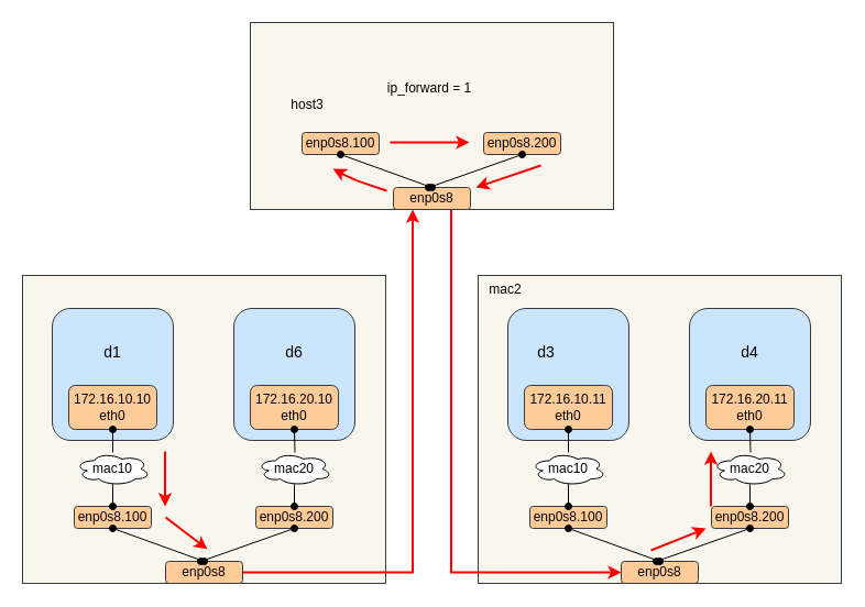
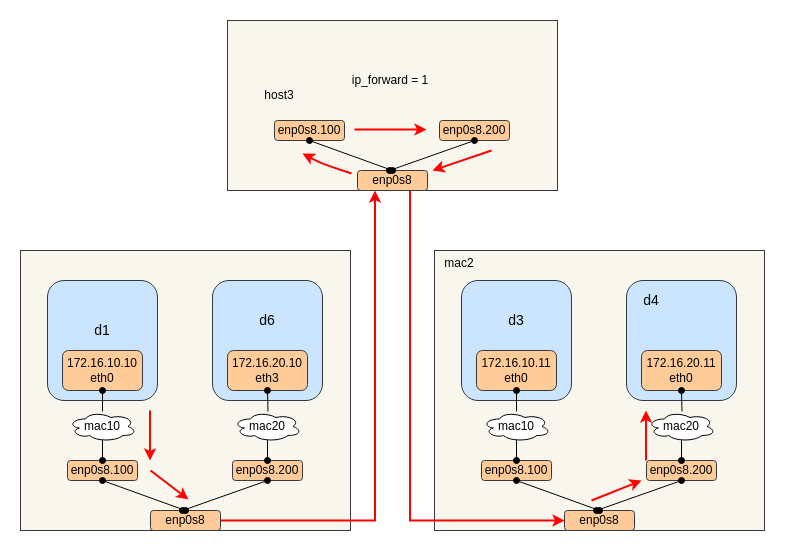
  <mxCell id="0" />
  <mxCell id="1" parent="0" />
  <mxCell id="2" value="" style="rounded=0;whiteSpace=wrap;html=1;fillColor=#f9f7ed;strokeColor=#36393d;" vertex="1" parent="1"><mxGeometry x="20" y="250" width="330" height="280" as="geometry" /></mxCell>
  <mxCell id="3" value="" style="rounded=1;whiteSpace=wrap;html=1;fillColor=#cce5ff;strokeColor=#36393d;" vertex="1" parent="1"><mxGeometry x="47" y="280" width="110" height="120" as="geometry" /></mxCell>
  <mxCell id="4" style="edgeStyle=orthogonalEdgeStyle;rounded=0;orthogonalLoop=1;jettySize=auto;html=1;exitX=1;exitY=0.5;exitDx=0;exitDy=0;entryX=0.25;entryY=1;entryDx=0;entryDy=0;strokeWidth=2;strokeColor=#FF0000;" edge="1" parent="1" source="5" target="42"><mxGeometry relative="1" as="geometry" /></mxCell>
  <mxCell id="5" value="enp0s8" style="rounded=1;whiteSpace=wrap;html=1;fillColor=#ffcc99;strokeColor=#36393d;" vertex="1" parent="1"><mxGeometry x="150" y="510" width="70" height="20" as="geometry" /></mxCell>
  <mxCell id="6" value="172.16.10.10&lt;br&gt;eth0&lt;br&gt;" style="rounded=1;whiteSpace=wrap;html=1;fillColor=#ffcc99;strokeColor=#36393d;" vertex="1" parent="1"><mxGeometry x="62" y="350" width="80" height="40" as="geometry" /></mxCell>
- <mxCell id="7" value="&lt;font style=&quot;font-size: 14px&quot;&gt;d1&lt;/font&gt;" style="text;html=1;strokeColor=none;fillColor=none;align=center;verticalAlign=middle;whiteSpace=wrap;rounded=0;" vertex="1" parent="1"><mxGeometry x="82" y="310" width="40" height="20" as="geometry" /></mxCell>
+ <mxCell id="7" value="&lt;font style=&quot;font-size: 14px&quot;&gt;d1&lt;/font&gt;" style="text;html=1;strokeColor=none;fillColor=none;align=center;verticalAlign=middle;whiteSpace=wrap;rounded=0;" vertex="1" parent="1"><mxGeometry x="82" y="320" width="40" height="20" as="geometry" /></mxCell>
  <mxCell id="8" value="mac10" style="ellipse;shape=cloud;whiteSpace=wrap;html=1;" vertex="1" parent="1"><mxGeometry x="68" y="411" width="68" height="30" as="geometry" /></mxCell>
  <mxCell id="9" style="edgeStyle=orthogonalEdgeStyle;rounded=0;orthogonalLoop=1;jettySize=auto;html=1;exitX=0.5;exitY=1;exitDx=0;exitDy=0;endArrow=none;endFill=0;startArrow=oval;startFill=1;" edge="1" parent="1" source="6" target="8"><mxGeometry relative="1" as="geometry"><mxPoint x="102" y="390" as="sourcePoint" /><mxPoint x="102" y="470" as="targetPoint" /></mxGeometry></mxCell>
  <mxCell id="10" value="enp0s8.100" style="rounded=1;whiteSpace=wrap;html=1;fillColor=#ffcc99;strokeColor=#36393d;" vertex="1" parent="1"><mxGeometry x="67" y="460" width="70" height="20" as="geometry" /></mxCell>
  <mxCell id="11" style="edgeStyle=orthogonalEdgeStyle;rounded=0;orthogonalLoop=1;jettySize=auto;html=1;exitX=0.5;exitY=1;exitDx=0;exitDy=0;endArrow=oval;endFill=1;startArrow=none;startFill=0;" edge="1" parent="1" source="8" target="10"><mxGeometry relative="1" as="geometry"><mxPoint x="102" y="445" as="sourcePoint" /><mxPoint x="192" y="530" as="targetPoint" /></mxGeometry></mxCell>
  <mxCell id="12" value="" style="rounded=1;whiteSpace=wrap;html=1;fillColor=#cce5ff;strokeColor=#36393d;" vertex="1" parent="1"><mxGeometry x="212" y="280" width="110" height="120" as="geometry" /></mxCell>
- <mxCell id="13" value="172.16.20.10&lt;br&gt;eth0&lt;br&gt;" style="rounded=1;whiteSpace=wrap;html=1;fillColor=#ffcc99;strokeColor=#36393d;" vertex="1" parent="1"><mxGeometry x="227" y="350" width="80" height="40" as="geometry" /></mxCell>
+ <mxCell id="13" value="172.16.20.10&lt;br&gt;eth3&lt;br&gt;" style="rounded=1;whiteSpace=wrap;html=1;fillColor=#ffcc99;strokeColor=#36393d;" vertex="1" parent="1"><mxGeometry x="227" y="350" width="80" height="40" as="geometry" /></mxCell>
  <mxCell id="14" value="&lt;font style=&quot;font-size: 14px&quot;&gt;d6&lt;/font&gt;" style="text;html=1;strokeColor=none;fillColor=none;align=center;verticalAlign=middle;whiteSpace=wrap;rounded=0;" vertex="1" parent="1"><mxGeometry x="247" y="310" width="40" height="20" as="geometry" /></mxCell>
  <mxCell id="15" style="rounded=0;orthogonalLoop=1;jettySize=auto;html=1;exitX=0.5;exitY=1;exitDx=0;exitDy=0;endArrow=oval;endFill=1;startArrow=oval;startFill=1;entryX=0.5;entryY=0;entryDx=0;entryDy=0;" edge="1" parent="1" source="10" target="5"><mxGeometry relative="1" as="geometry" /></mxCell>
  <mxCell id="16" value="mac20" style="ellipse;shape=cloud;whiteSpace=wrap;html=1;" vertex="1" parent="1"><mxGeometry x="233" y="411" width="68" height="30" as="geometry" /></mxCell>
  <mxCell id="17" style="edgeStyle=orthogonalEdgeStyle;rounded=0;orthogonalLoop=1;jettySize=auto;html=1;exitX=0.5;exitY=1;exitDx=0;exitDy=0;endArrow=none;endFill=0;startArrow=oval;startFill=1;" edge="1" parent="1" target="16"><mxGeometry relative="1" as="geometry"><mxPoint x="267" y="390" as="sourcePoint" /><mxPoint x="267" y="470" as="targetPoint" /></mxGeometry></mxCell>
  <mxCell id="18" value="enp0s8.200" style="rounded=1;whiteSpace=wrap;html=1;fillColor=#ffcc99;strokeColor=#36393d;" vertex="1" parent="1"><mxGeometry x="232" y="460" width="70" height="20" as="geometry" /></mxCell>
  <mxCell id="19" style="edgeStyle=orthogonalEdgeStyle;rounded=0;orthogonalLoop=1;jettySize=auto;html=1;exitX=0.5;exitY=1;exitDx=0;exitDy=0;endArrow=oval;endFill=1;startArrow=none;startFill=0;" edge="1" parent="1" source="16" target="18"><mxGeometry relative="1" as="geometry"><mxPoint x="267" y="445" as="sourcePoint" /><mxPoint x="357" y="530" as="targetPoint" /></mxGeometry></mxCell>
  <mxCell id="20" style="rounded=0;orthogonalLoop=1;jettySize=auto;html=1;exitX=0.5;exitY=1;exitDx=0;exitDy=0;endArrow=oval;endFill=1;startArrow=oval;startFill=1;" edge="1" parent="1" source="18"><mxGeometry relative="1" as="geometry"><mxPoint x="112" y="490" as="sourcePoint" /><mxPoint x="182" y="510" as="targetPoint" /></mxGeometry></mxCell>
  <mxCell id="21" value="" style="rounded=0;whiteSpace=wrap;html=1;fillColor=#f9f7ed;strokeColor=#36393d;" vertex="1" parent="1"><mxGeometry x="434" y="250" width="330" height="280" as="geometry" /></mxCell>
  <mxCell id="22" value="" style="rounded=1;whiteSpace=wrap;html=1;fillColor=#cce5ff;strokeColor=#36393d;" vertex="1" parent="1"><mxGeometry x="461" y="280" width="110" height="120" as="geometry" /></mxCell>
  <mxCell id="23" value="enp0s8" style="rounded=1;whiteSpace=wrap;html=1;fillColor=#ffcc99;strokeColor=#36393d;" vertex="1" parent="1"><mxGeometry x="564" y="510" width="70" height="20" as="geometry" /></mxCell>
  <mxCell id="24" value="172.16.10.11&lt;br&gt;eth0&lt;br&gt;" style="rounded=1;whiteSpace=wrap;html=1;fillColor=#ffcc99;strokeColor=#36393d;" vertex="1" parent="1"><mxGeometry x="476" y="350" width="80" height="40" as="geometry" /></mxCell>
- <mxCell id="25" value="&lt;font style=&quot;font-size: 14px&quot;&gt;d3&lt;/font&gt;" style="text;html=1;strokeColor=none;fillColor=none;align=center;verticalAlign=middle;whiteSpace=wrap;rounded=0;" vertex="1" parent="1"><mxGeometry x="476" y="310" width="40" height="20" as="geometry" /></mxCell>
+ <mxCell id="25" value="&lt;font style=&quot;font-size: 14px&quot;&gt;d3&lt;/font&gt;" style="text;html=1;strokeColor=none;fillColor=none;align=center;verticalAlign=middle;whiteSpace=wrap;rounded=0;" vertex="1" parent="1"><mxGeometry x="496" y="310" width="40" height="20" as="geometry" /></mxCell>
  <mxCell id="26" value="mac2" style="text;html=1;strokeColor=none;fillColor=none;align=center;verticalAlign=middle;whiteSpace=wrap;rounded=0;" vertex="1" parent="1"><mxGeometry x="439" y="253" width="40" height="20" as="geometry" /></mxCell>
  <mxCell id="27" value="mac10" style="ellipse;shape=cloud;whiteSpace=wrap;html=1;" vertex="1" parent="1"><mxGeometry x="482" y="411" width="68" height="30" as="geometry" /></mxCell>
  <mxCell id="28" style="edgeStyle=orthogonalEdgeStyle;rounded=0;orthogonalLoop=1;jettySize=auto;html=1;exitX=0.5;exitY=1;exitDx=0;exitDy=0;endArrow=none;endFill=0;startArrow=oval;startFill=1;" edge="1" parent="1" source="24" target="27"><mxGeometry relative="1" as="geometry"><mxPoint x="516" y="390" as="sourcePoint" /><mxPoint x="516" y="470" as="targetPoint" /></mxGeometry></mxCell>
  <mxCell id="29" value="enp0s8.100" style="rounded=1;whiteSpace=wrap;html=1;fillColor=#ffcc99;strokeColor=#36393d;" vertex="1" parent="1"><mxGeometry x="481" y="460" width="70" height="20" as="geometry" /></mxCell>
  <mxCell id="30" style="edgeStyle=orthogonalEdgeStyle;rounded=0;orthogonalLoop=1;jettySize=auto;html=1;exitX=0.5;exitY=1;exitDx=0;exitDy=0;endArrow=oval;endFill=1;startArrow=none;startFill=0;" edge="1" parent="1" source="27" target="29"><mxGeometry relative="1" as="geometry"><mxPoint x="516" y="445" as="sourcePoint" /><mxPoint x="606" y="530" as="targetPoint" /></mxGeometry></mxCell>
  <mxCell id="31" value="" style="rounded=1;whiteSpace=wrap;html=1;fillColor=#cce5ff;strokeColor=#36393d;" vertex="1" parent="1"><mxGeometry x="626" y="280" width="110" height="120" as="geometry" /></mxCell>
  <mxCell id="32" value="172.16.20.11&lt;br&gt;eth0&lt;br&gt;" style="rounded=1;whiteSpace=wrap;html=1;fillColor=#ffcc99;strokeColor=#36393d;" vertex="1" parent="1"><mxGeometry x="641" y="350" width="80" height="40" as="geometry" /></mxCell>
- <mxCell id="33" value="&lt;font style=&quot;font-size: 14px&quot;&gt;d4&lt;/font&gt;" style="text;html=1;strokeColor=none;fillColor=none;align=center;verticalAlign=middle;whiteSpace=wrap;rounded=0;" vertex="1" parent="1"><mxGeometry x="661" y="310" width="40" height="20" as="geometry" /></mxCell>
+ <mxCell id="33" value="&lt;font style=&quot;font-size: 14px&quot;&gt;d4&lt;/font&gt;" style="text;html=1;strokeColor=none;fillColor=none;align=center;verticalAlign=middle;whiteSpace=wrap;rounded=0;" vertex="1" parent="1"><mxGeometry x="631" y="290" width="40" height="20" as="geometry" /></mxCell>
  <mxCell id="34" style="rounded=0;orthogonalLoop=1;jettySize=auto;html=1;exitX=0.5;exitY=1;exitDx=0;exitDy=0;endArrow=oval;endFill=1;startArrow=oval;startFill=1;entryX=0.5;entryY=0;entryDx=0;entryDy=0;" edge="1" parent="1" source="29" target="23"><mxGeometry relative="1" as="geometry" /></mxCell>
  <mxCell id="35" value="mac20" style="ellipse;shape=cloud;whiteSpace=wrap;html=1;" vertex="1" parent="1"><mxGeometry x="647" y="411" width="68" height="30" as="geometry" /></mxCell>
  <mxCell id="36" style="edgeStyle=orthogonalEdgeStyle;rounded=0;orthogonalLoop=1;jettySize=auto;html=1;exitX=0.5;exitY=1;exitDx=0;exitDy=0;endArrow=none;endFill=0;startArrow=oval;startFill=1;" edge="1" parent="1" target="35"><mxGeometry relative="1" as="geometry"><mxPoint x="681" y="390" as="sourcePoint" /><mxPoint x="681" y="470" as="targetPoint" /></mxGeometry></mxCell>
  <mxCell id="37" value="enp0s8.200" style="rounded=1;whiteSpace=wrap;html=1;fillColor=#ffcc99;strokeColor=#36393d;" vertex="1" parent="1"><mxGeometry x="646" y="460" width="70" height="20" as="geometry" /></mxCell>
  <mxCell id="38" style="edgeStyle=orthogonalEdgeStyle;rounded=0;orthogonalLoop=1;jettySize=auto;html=1;exitX=0.5;exitY=1;exitDx=0;exitDy=0;endArrow=oval;endFill=1;startArrow=none;startFill=0;" edge="1" parent="1" source="35" target="37"><mxGeometry relative="1" as="geometry"><mxPoint x="681" y="445" as="sourcePoint" /><mxPoint x="771" y="530" as="targetPoint" /></mxGeometry></mxCell>
  <mxCell id="39" style="rounded=0;orthogonalLoop=1;jettySize=auto;html=1;exitX=0.5;exitY=1;exitDx=0;exitDy=0;endArrow=oval;endFill=1;startArrow=oval;startFill=1;" edge="1" parent="1" source="37"><mxGeometry relative="1" as="geometry"><mxPoint x="526" y="490" as="sourcePoint" /><mxPoint x="596" y="510" as="targetPoint" /></mxGeometry></mxCell>
  <mxCell id="40" value="" style="rounded=0;whiteSpace=wrap;html=1;fillColor=#f9f7ed;strokeColor=#36393d;" vertex="1" parent="1"><mxGeometry x="227" y="20" width="330" height="170" as="geometry" /></mxCell>
  <mxCell id="41" style="edgeStyle=orthogonalEdgeStyle;rounded=0;orthogonalLoop=1;jettySize=auto;html=1;exitX=0.75;exitY=1;exitDx=0;exitDy=0;entryX=0;entryY=0.5;entryDx=0;entryDy=0;strokeWidth=2;strokeColor=#FF0000;" edge="1" parent="1" source="42" target="23"><mxGeometry relative="1" as="geometry" /></mxCell>
  <mxCell id="42" value="enp0s8" style="rounded=1;whiteSpace=wrap;html=1;fillColor=#ffcc99;strokeColor=#36393d;" vertex="1" parent="1"><mxGeometry x="357" width="70" height="20" as="geometry" y="170" /></mxCell>
  <mxCell id="43" value="host3" style="text;html=1;strokeColor=none;fillColor=none;align=center;verticalAlign=middle;whiteSpace=wrap;rounded=0;" vertex="1" parent="1"><mxGeometry x="259" y="85" width="40" height="20" as="geometry" /></mxCell>
  <mxCell id="44" value="enp0s8.100" style="rounded=1;whiteSpace=wrap;html=1;fillColor=#ffcc99;strokeColor=#36393d;" vertex="1" parent="1"><mxGeometry x="274" y="120" width="70" height="20" as="geometry" /></mxCell>
  <mxCell id="45" style="rounded=0;orthogonalLoop=1;jettySize=auto;html=1;exitX=0.5;exitY=1;exitDx=0;exitDy=0;endArrow=oval;endFill=1;startArrow=oval;startFill=1;entryX=0.5;entryY=0;entryDx=0;entryDy=0;" edge="1" parent="1" source="44" target="42"><mxGeometry relative="1" as="geometry" /></mxCell>
  <mxCell id="46" value="enp0s8.200" style="rounded=1;whiteSpace=wrap;html=1;fillColor=#ffcc99;strokeColor=#36393d;" vertex="1" parent="1"><mxGeometry x="439" y="120" width="70" height="20" as="geometry" /></mxCell>
  <mxCell id="47" style="rounded=0;orthogonalLoop=1;jettySize=auto;html=1;exitX=0.5;exitY=1;exitDx=0;exitDy=0;endArrow=oval;endFill=1;startArrow=oval;startFill=1;" edge="1" parent="1" source="46"><mxGeometry relative="1" as="geometry"><mxPoint x="319" y="150" as="sourcePoint" /><mxPoint x="389" as="targetPoint" y="170" /></mxGeometry></mxCell>
  <mxCell id="48" value="" style="endArrow=classic;html=1;strokeWidth=2;strokeColor=#FF0000;" edge="1" parent="1"><mxGeometry width="50" height="50" relative="1" as="geometry"><mxPoint x="149.5" y="410" as="sourcePoint" /><mxPoint x="149.5" y="460" as="targetPoint" /></mxGeometry></mxCell>
  <mxCell id="49" value="" style="endArrow=classic;html=1;strokeWidth=2;strokeColor=#FF0000;" edge="1" parent="1"><mxGeometry width="50" height="50" relative="1" as="geometry"><mxPoint x="150" y="470" as="sourcePoint" /><mxPoint x="188" y="499" as="targetPoint" /><Array as="points"><mxPoint x="188" y="499" /></Array></mxGeometry></mxCell>
  <mxCell id="50" value="" style="endArrow=classic;html=1;strokeWidth=2;strokeColor=#FF0000;" edge="1" parent="1"><mxGeometry width="50" height="50" relative="1" as="geometry"><mxPoint x="351" y="173" as="sourcePoint" /><mxPoint x="302" y="153" as="targetPoint" /><Array as="points"><mxPoint x="321" y="163" /></Array></mxGeometry></mxCell>
  <mxCell id="51" value="" style="endArrow=classic;html=1;strokeWidth=2;strokeColor=#FF0000;" edge="1" parent="1"><mxGeometry width="50" height="50" relative="1" as="geometry"><mxPoint x="354" y="129" as="sourcePoint" /><mxPoint x="426" y="129" as="targetPoint" /></mxGeometry></mxCell>
  <mxCell id="52" value="" style="endArrow=classic;html=1;strokeWidth=2;strokeColor=#FF0000;" edge="1" parent="1"><mxGeometry width="50" height="50" relative="1" as="geometry"><mxPoint x="491" y="150" as="sourcePoint" /><mxPoint x="432" as="targetPoint" y="170" /></mxGeometry></mxCell>
  <mxCell id="53" value="" style="endArrow=classic;html=1;strokeWidth=2;strokeColor=#FF0000;" edge="1" parent="1"><mxGeometry width="50" height="50" relative="1" as="geometry"><mxPoint x="591" y="500" as="sourcePoint" /><mxPoint x="641" y="480" as="targetPoint" /></mxGeometry></mxCell>
  <mxCell id="54" value="" style="endArrow=classic;html=1;strokeWidth=2;strokeColor=#FF0000;" edge="1" parent="1"><mxGeometry width="50" height="50" relative="1" as="geometry"><mxPoint x="645.5" y="460" as="sourcePoint" /><mxPoint x="645.5" y="410" as="targetPoint" /></mxGeometry></mxCell>
  <mxCell id="55" value="ip_forward = 1" style="text;html=1;strokeColor=none;fillColor=none;align=center;verticalAlign=middle;whiteSpace=wrap;rounded=0;" vertex="1" parent="1"><mxGeometry x="350" y="70" width="80" height="20" as="geometry" /></mxCell>
